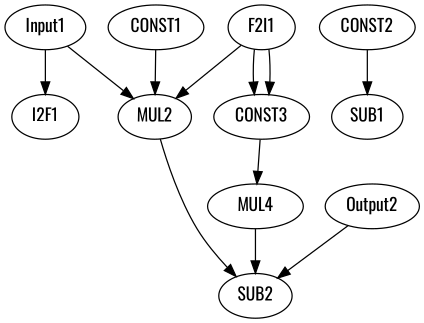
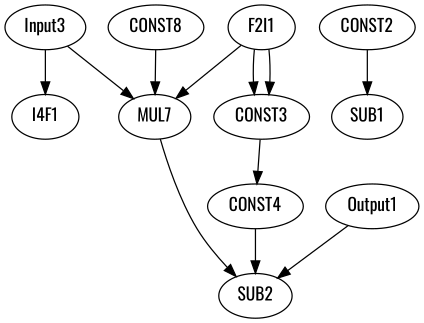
  digraph {
    fontname=Oswald
    node [fontname=Oswald opcode=fmul]
    edge [fontname=Oswald operand=0]
-   Input1 [offset="0, 0" opcode=input pattern="4, 25" ref_name=A1]
-   I2F1 [opcode=tofloat]
-   MUL2
+   Input1 [offset="0, 0" opcode=input pattern="4, 25" ref_name=A1 label=Input3]
+   I2F1 [opcode=tofloat label=I4F1]
+   MUL2 [label=MUL7]
    SUB2 [opcode=fsub]
-   MUL4
-   Output1 [offset="0, 0" opcode=output pattern="4, 25" ref_name=B1 label=Output2]
+   MUL4 [label=CONST4]
+   Output1 [offset="0, 0" opcode=output pattern="4, 25" ref_name=B1]
    SUB1 [opcode=fsub]
    F2I1 [opcode=toint]
    n9 [label=CONST3]
-   CONST1 [opcode=const value=1073741824]
+   CONST1 [opcode=const value=1073741824 label=CONST8]
    CONST2 [opcode=const value=1325263088]
    Input1 -> I2F1
    Input1 -> MUL2 [operand=1]
    MUL2 -> SUB2
    MUL4 -> SUB2 [operand=1]
    Output1 -> SUB2
    F2I1 -> MUL2
    F2I1 -> n9
    F2I1 -> n9 [operand=1]
    n9 -> MUL4
    CONST1 -> MUL2 [operand=1]
    CONST2 -> SUB1
  }
